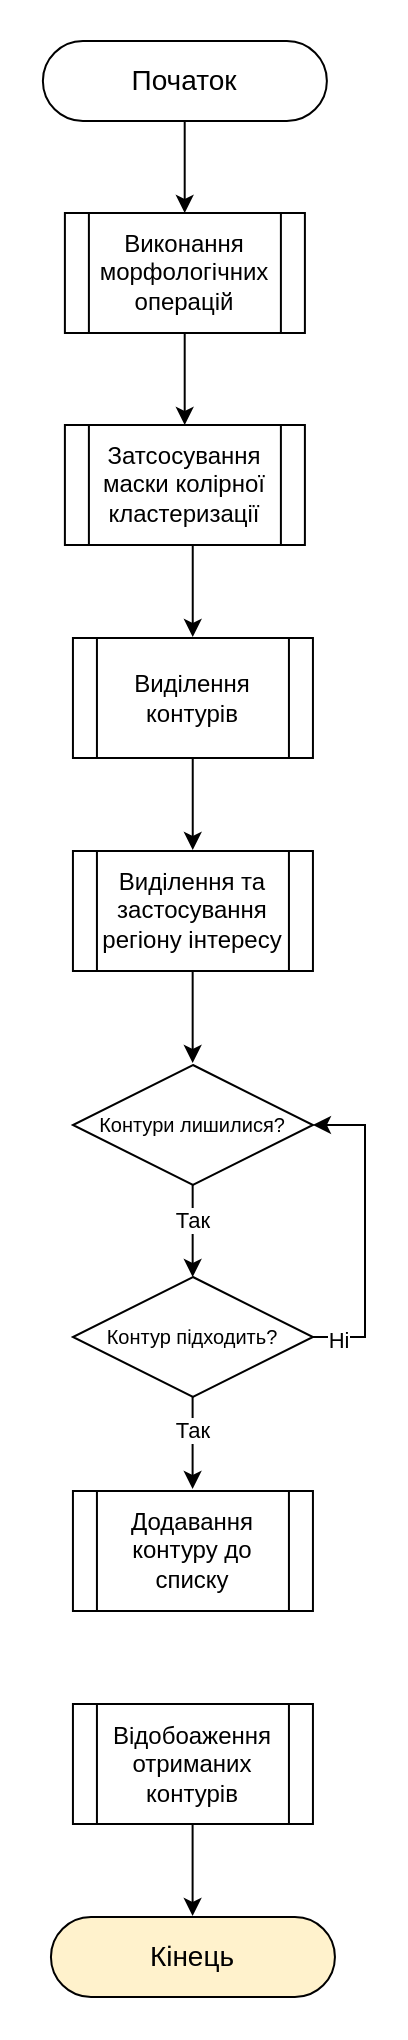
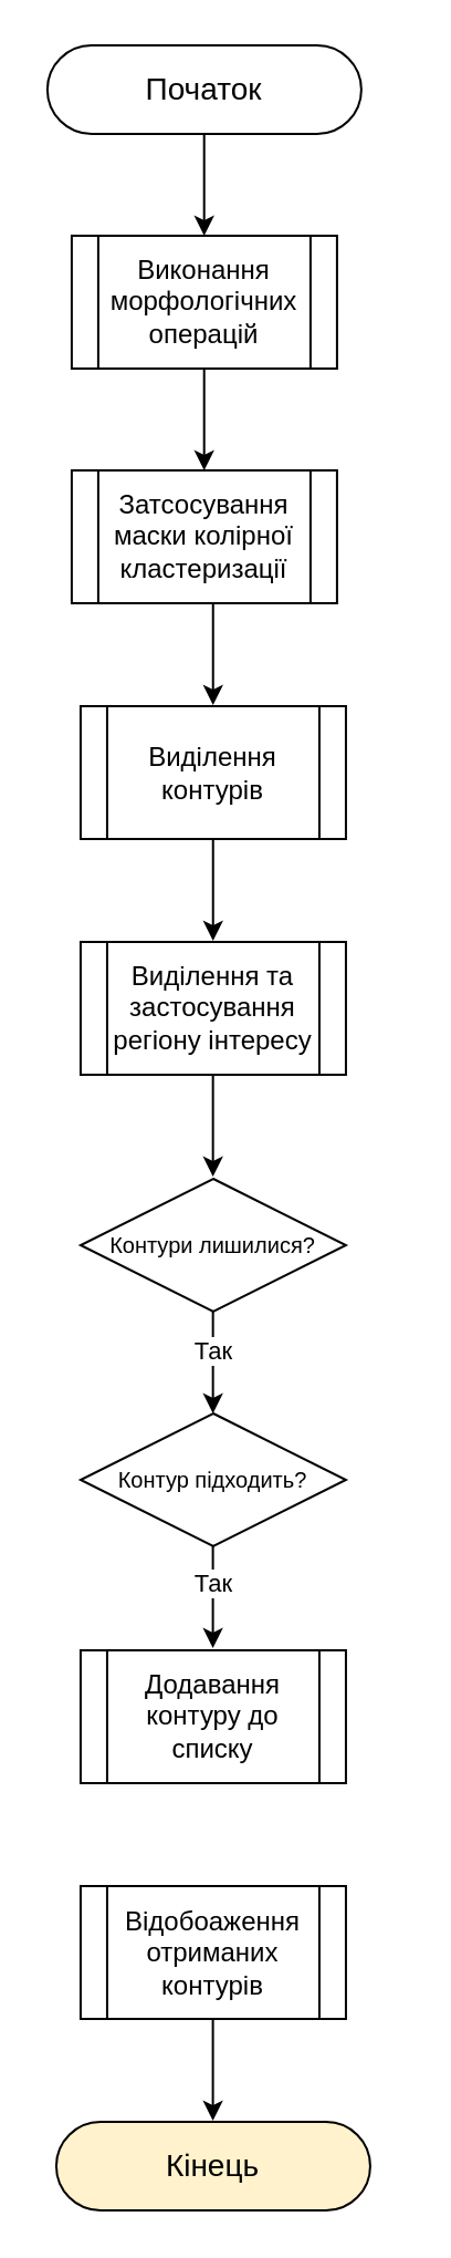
  <mxCell id="0" />
  <mxCell id="1" parent="0" />
  <mxCell id="2" value="&lt;font style=&quot;font-size: 14px;&quot;&gt;Початок&lt;/font&gt;" style="rounded=1;whiteSpace=wrap;html=1;arcSize=50;" parent="1" vertex="1"><mxGeometry x="20.94" width="142" height="40" as="geometry" y="20" /></mxCell>
  <mxCell id="3" style="edgeStyle=orthogonalEdgeStyle;rounded=0;orthogonalLoop=1;jettySize=auto;html=1;entryX=0.5;entryY=0;entryDx=0;entryDy=0;" parent="1" edge="1"><mxGeometry relative="1" as="geometry"><mxPoint x="91.85" y="106" as="targetPoint" /><mxPoint x="91.85" y="60" as="sourcePoint" /></mxGeometry></mxCell>
  <mxCell id="4" value="Виконання морфологічних операцій" style="shape=process;whiteSpace=wrap;html=1;backgroundOutline=1;" parent="1" vertex="1"><mxGeometry x="31.95" y="106" width="120" height="60" as="geometry" /></mxCell>
  <mxCell id="5" value="Виділення контурів" style="shape=process;whiteSpace=wrap;html=1;backgroundOutline=1;" parent="1" vertex="1"><mxGeometry x="35.97" y="318.5" width="120" height="60" as="geometry" /></mxCell>
  <mxCell id="6" style="edgeStyle=orthogonalEdgeStyle;rounded=0;orthogonalLoop=1;jettySize=auto;html=1;entryX=0.5;entryY=0;entryDx=0;entryDy=0;" parent="1" edge="1"><mxGeometry relative="1" as="geometry"><mxPoint x="95.87" y="318" as="targetPoint" /><mxPoint x="95.87" y="272" as="sourcePoint" /></mxGeometry></mxCell>
  <mxCell id="7" value="Виділення та застосування регіону інтересу" style="shape=process;whiteSpace=wrap;html=1;backgroundOutline=1;" parent="1" vertex="1"><mxGeometry x="35.97" y="425" width="120" height="60" as="geometry" /></mxCell>
  <mxCell id="8" style="edgeStyle=orthogonalEdgeStyle;rounded=0;orthogonalLoop=1;jettySize=auto;html=1;entryX=0.5;entryY=0;entryDx=0;entryDy=0;" parent="1" edge="1"><mxGeometry relative="1" as="geometry"><mxPoint x="95.87" y="424.5" as="targetPoint" /><mxPoint x="95.87" y="378.5" as="sourcePoint" /></mxGeometry></mxCell>
  <mxCell id="9" value="&lt;font style=&quot;font-size: 10px;&quot;&gt;Контури лишилися?&lt;/font&gt;" style="rhombus;whiteSpace=wrap;html=1;" parent="1" vertex="1"><mxGeometry x="35.97" y="532" width="120" height="60" as="geometry" /></mxCell>
- <mxCell id="10" style="edgeStyle=orthogonalEdgeStyle;rounded=0;orthogonalLoop=1;jettySize=auto;html=1;entryX=1;entryY=0.5;entryDx=0;entryDy=0;" parent="1" source="12" target="9" edge="1"><mxGeometry relative="1" as="geometry"><Array as="points"><mxPoint x="181.97" y="668" /><mxPoint x="181.97" y="562" /></Array></mxGeometry></mxCell>
- <mxCell id="11" value="Ні" style="edgeLabel;html=1;align=center;verticalAlign=middle;resizable=0;points=[];" parent="10" vertex="1" connectable="0"><mxGeometry x="-0.841" y="-1" relative="1" as="geometry"><mxPoint as="offset" /></mxGeometry></mxCell>
  <mxCell id="12" value="&lt;span style=&quot;font-size: 10px;&quot;&gt;Контур підходить?&lt;/span&gt;" style="rhombus;whiteSpace=wrap;html=1;" parent="1" vertex="1"><mxGeometry x="35.97" y="638" width="120" height="60" as="geometry" /></mxCell>
  <mxCell id="13" style="edgeStyle=orthogonalEdgeStyle;rounded=0;orthogonalLoop=1;jettySize=auto;html=1;entryX=0.5;entryY=0;entryDx=0;entryDy=0;" parent="1" edge="1"><mxGeometry relative="1" as="geometry"><mxPoint x="95.83" y="531" as="targetPoint" /><mxPoint x="95.83" y="485" as="sourcePoint" /></mxGeometry></mxCell>
  <mxCell id="14" style="edgeStyle=orthogonalEdgeStyle;rounded=0;orthogonalLoop=1;jettySize=auto;html=1;entryX=0.5;entryY=0;entryDx=0;entryDy=0;" parent="1" edge="1"><mxGeometry relative="1" as="geometry"><mxPoint x="95.83" y="638" as="targetPoint" /><mxPoint x="95.83" y="592" as="sourcePoint" /></mxGeometry></mxCell>
  <mxCell id="15" value="Так" style="edgeLabel;html=1;align=center;verticalAlign=middle;resizable=0;points=[];" parent="14" vertex="1" connectable="0"><mxGeometry x="-0.249" relative="1" as="geometry"><mxPoint as="offset" /></mxGeometry></mxCell>
  <mxCell id="16" style="edgeStyle=orthogonalEdgeStyle;rounded=0;orthogonalLoop=1;jettySize=auto;html=1;entryX=0.5;entryY=0;entryDx=0;entryDy=0;" parent="1" edge="1"><mxGeometry relative="1" as="geometry"><mxPoint x="95.8" y="744" as="targetPoint" /><mxPoint x="95.8" y="698" as="sourcePoint" /></mxGeometry></mxCell>
  <mxCell id="17" value="Так" style="edgeLabel;html=1;align=center;verticalAlign=middle;resizable=0;points=[];" parent="16" vertex="1" connectable="0"><mxGeometry x="-0.29" relative="1" as="geometry"><mxPoint as="offset" /></mxGeometry></mxCell>
  <mxCell id="18" value="Додавання контуру до списку" style="shape=process;whiteSpace=wrap;html=1;backgroundOutline=1;" parent="1" vertex="1"><mxGeometry x="35.97" y="745" width="120" height="60" as="geometry" /></mxCell>
  <mxCell id="19" value="Відобоаження отриманих контурів" style="shape=process;whiteSpace=wrap;html=1;backgroundOutline=1;" parent="1" vertex="1"><mxGeometry x="35.97" y="851.5" width="120" height="60" as="geometry" /></mxCell>
  <mxCell id="20" value="&lt;font style=&quot;font-size: 14px;&quot;&gt;Кінець&lt;/font&gt;" style="rounded=1;whiteSpace=wrap;html=1;arcSize=50;fillColor=#fff2cc;" parent="1" vertex="1"><mxGeometry x="24.97" y="958" width="142" height="40" as="geometry" /></mxCell>
  <mxCell id="21" style="edgeStyle=orthogonalEdgeStyle;rounded=0;orthogonalLoop=1;jettySize=auto;html=1;entryX=0.5;entryY=0;entryDx=0;entryDy=0;" parent="1" edge="1"><mxGeometry relative="1" as="geometry"><mxPoint x="95.8" y="957.5" as="targetPoint" /><mxPoint x="95.8" y="911.5" as="sourcePoint" /></mxGeometry></mxCell>
  <mxCell id="22" style="edgeStyle=orthogonalEdgeStyle;rounded=0;orthogonalLoop=1;jettySize=auto;html=1;entryX=0.5;entryY=0;entryDx=0;entryDy=0;" edge="1" parent="1"><mxGeometry relative="1" as="geometry"><mxPoint x="91.85" y="212" as="targetPoint" /><mxPoint x="91.85" y="166" as="sourcePoint" /></mxGeometry></mxCell>
  <mxCell id="23" value="Затсосування маски колірної кластеризації" style="shape=process;whiteSpace=wrap;html=1;backgroundOutline=1;" vertex="1" parent="1"><mxGeometry x="31.95" y="212" width="120" height="60" as="geometry" /></mxCell>
